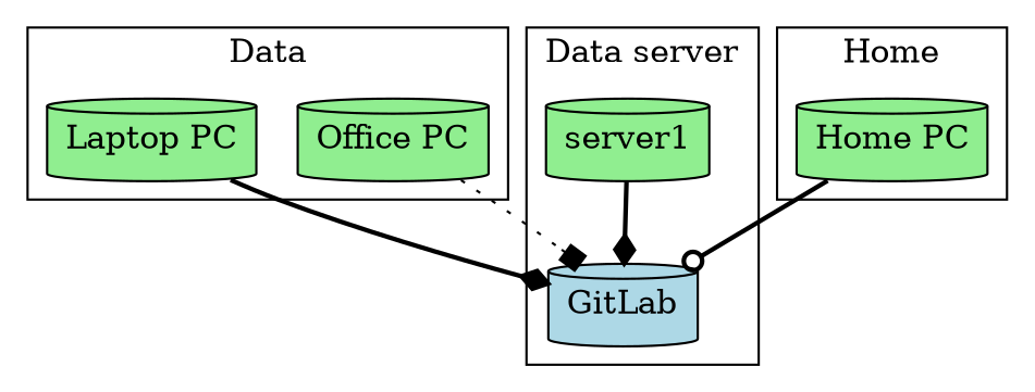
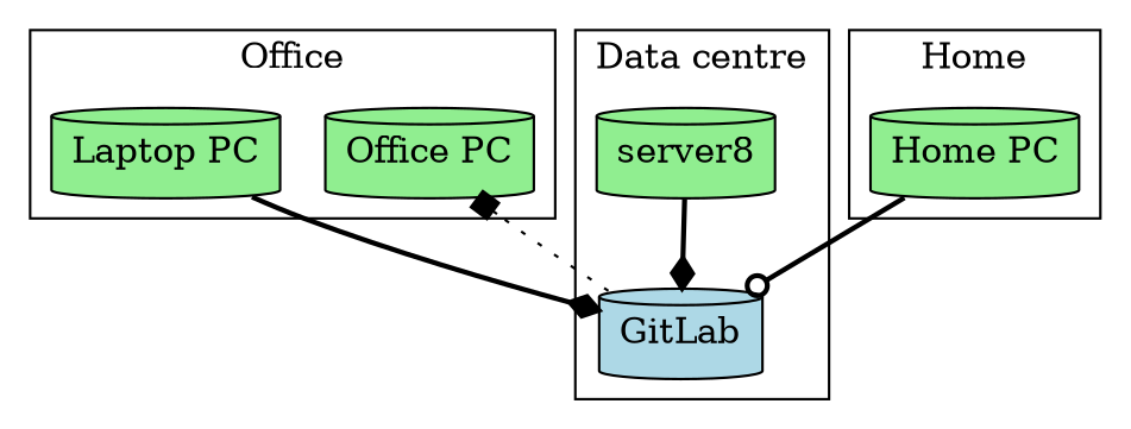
  digraph {
    node [fillcolor=lightgreen shape=cylinder style=filled]
    edge [arrowhead=diamond style=bold]
    n1 [label="Office PC"]
    n2 [label="Laptop PC"]
    n3 [label="Home PC"]
    n4 [fillcolor=lightblue label=GitLab]
-   n5 [label=server1]
+   n5 [label=server8]
    subgraph cluster_1 {
-     label=Data
+     label=Office
      n1
      n2
    }
    subgraph cluster_2 {
      label=Home
      n3
    }
    subgraph cluster_3 {
-     label="Data server"
+     label="Data centre"
      n4
      n5
    }
-   n1 -> n4 [arrowhead=box style=dotted]
+   n4 -> n1 [arrowhead=box style=dotted]
    n2 -> n4
    n3 -> n4 [arrowhead=odot]
    n5 -> n4
  }
